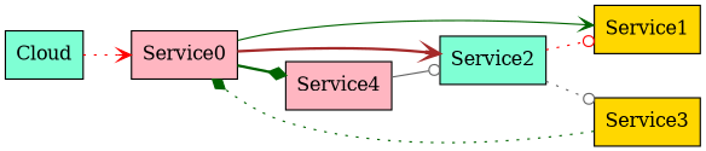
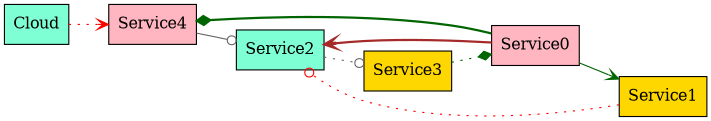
  digraph {
    rankdir=LR
    node [fillcolor=aquamarine shape=box style=filled]
    edge [arrowhead=vee color=darkgreen style=dotted]
    n1 [label=Cloud]
    n2 [fillcolor=lightpink label=Service0]
    n3 [fillcolor=gold label=Service1]
    n4 [label=Service2]
    n5 [fillcolor=lightpink label=Service4]
    n6 [fillcolor=gold label=Service3]
-   n1 -> n2 [color=red]
+   n1 -> n5 [color=red]
    n2 -> n3 [style=solid]
    n2 -> n4 [color=brown style=bold]
    n2 -> n5 [arrowhead=diamond style=bold]
-   n4 -> n3 [arrowhead=odot color=red]
+   n3 -> n4 [arrowhead=odot color=red]
    n4 -> n6 [arrowhead=odot color=gray40]
    n5 -> n4 [arrowhead=odot color=gray40 style=solid]
    n6 -> n2 [arrowhead=diamond]
  }
